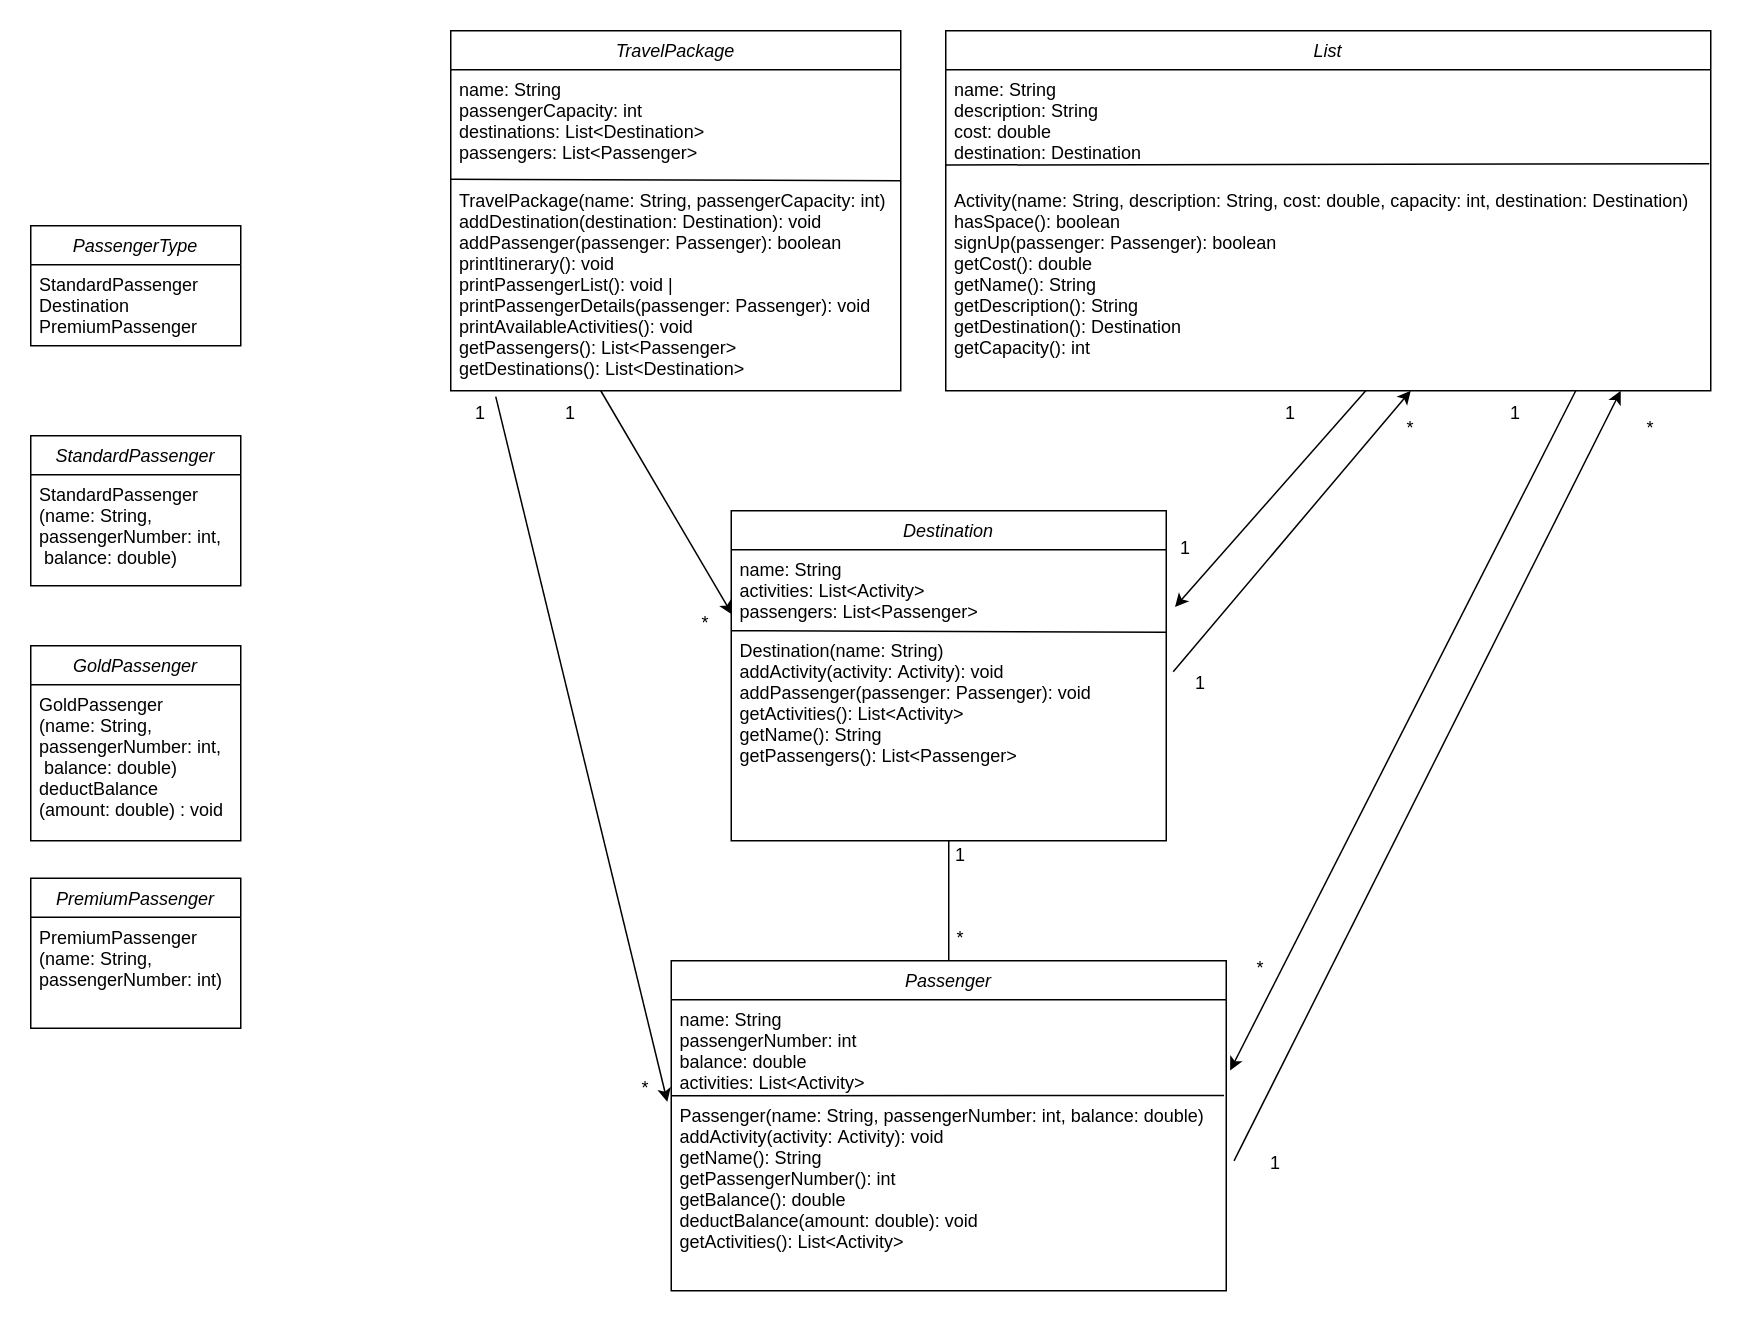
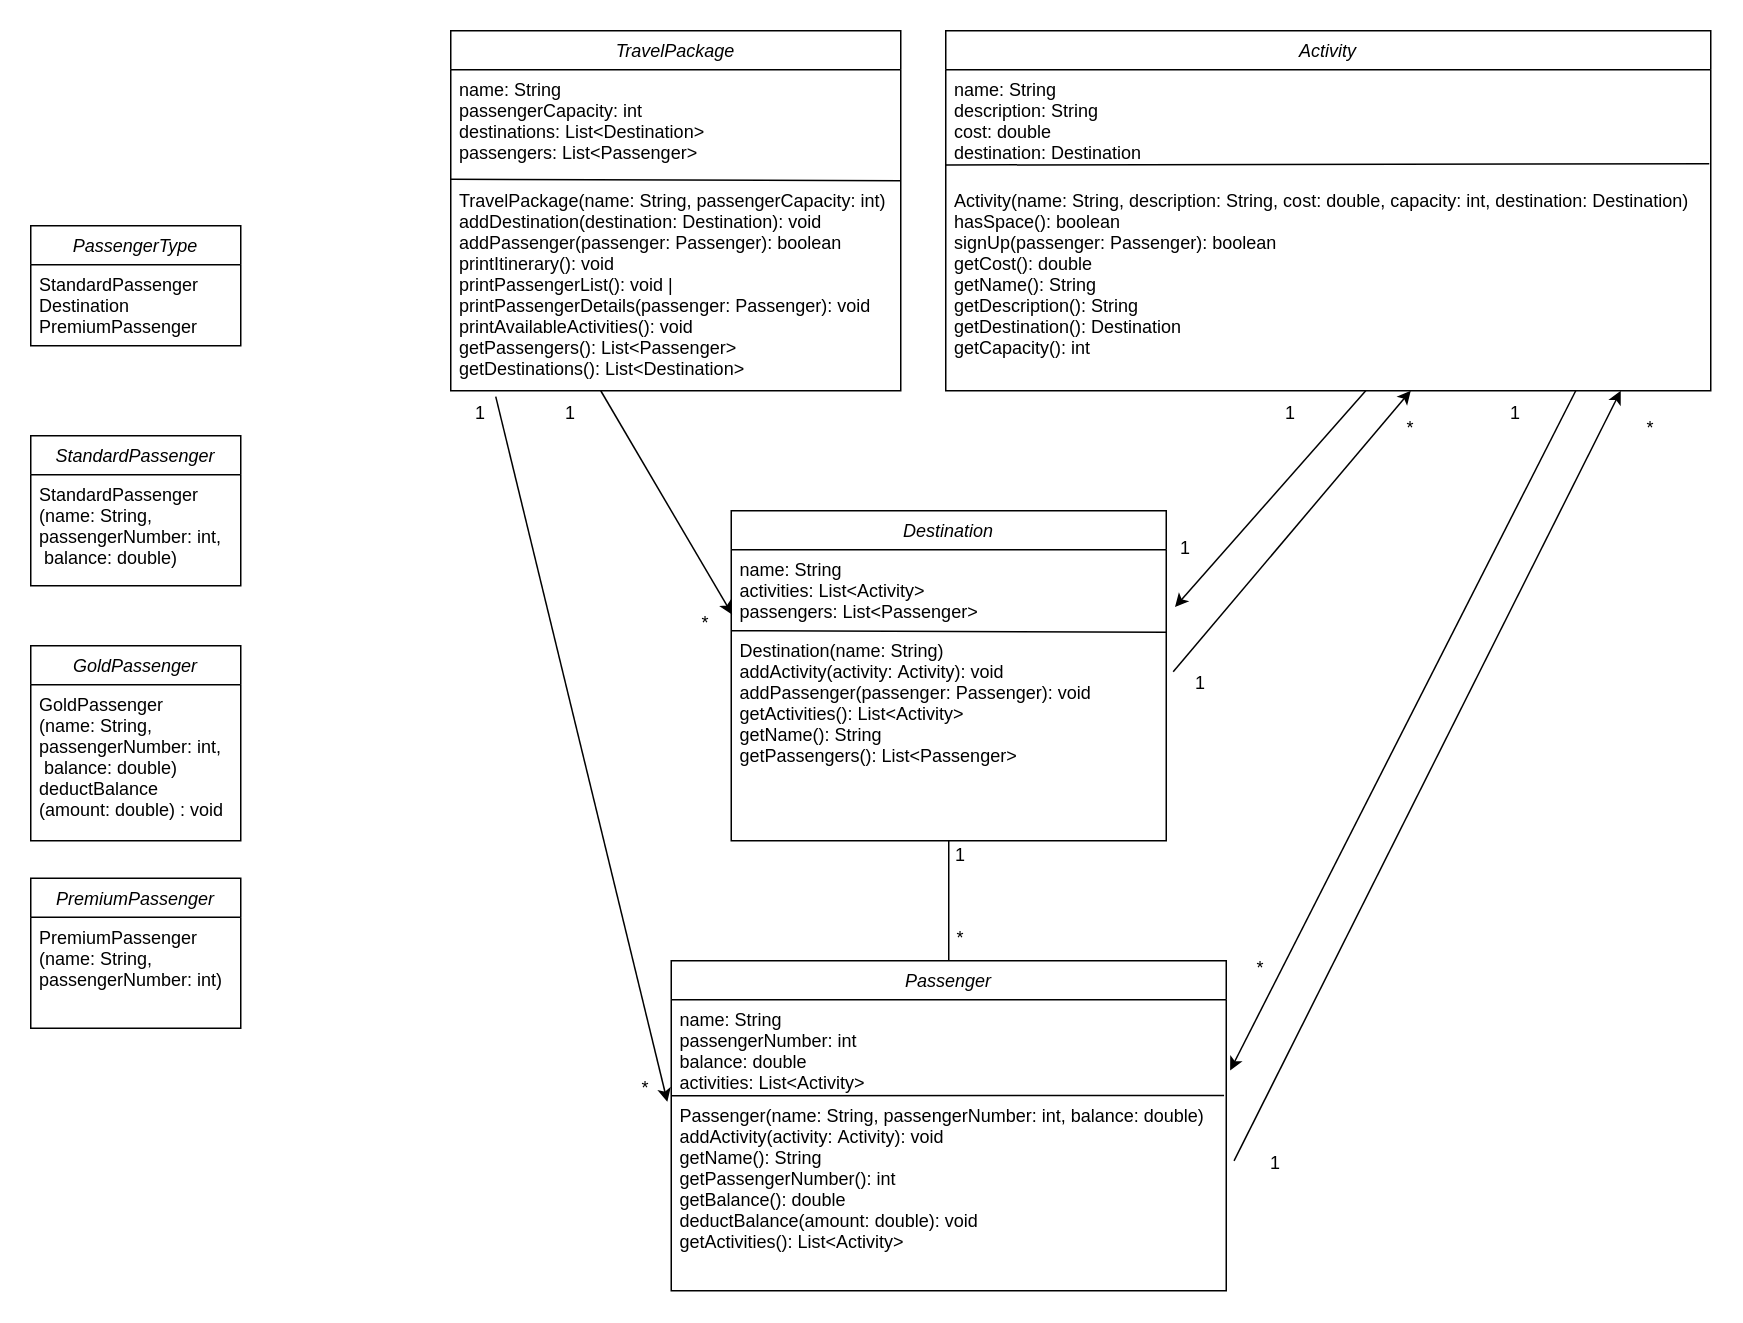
  <mxCell id="0" />
  <mxCell id="1" parent="0" />
  <mxCell id="2" value="TravelPackage" style="swimlane;fontStyle=2;align=center;verticalAlign=top;childLayout=stackLayout;horizontal=1;startSize=26;horizontalStack=0;resizeParent=1;resizeLast=0;collapsible=1;marginBottom=0;rounded=0;shadow=0;strokeWidth=1;" parent="1" vertex="1"><mxGeometry x="300" y="20" width="300" height="240" as="geometry"><mxRectangle x="230" y="140" width="160" height="26" as="alternateBounds" /></mxGeometry></mxCell>
  <mxCell id="3" value="name: String &#10;passengerCapacity: int&#10;destinations: List&lt;Destination&gt;&#10;passengers: List&lt;Passenger&gt;" style="text;align=left;verticalAlign=top;spacingLeft=4;spacingRight=4;overflow=hidden;rotatable=0;points=[[0,0.5],[1,0.5]];portConstraint=eastwest;" parent="2" vertex="1"><mxGeometry y="26" width="300" height="74" as="geometry" /></mxCell>
  <mxCell id="4" value="" style="endArrow=none;html=1;rounded=0;" parent="2" edge="1"><mxGeometry width="50" height="50" relative="1" as="geometry"><mxPoint y="99" as="sourcePoint" /><mxPoint x="300" y="100" as="targetPoint" /></mxGeometry></mxCell>
  <mxCell id="5" value="TravelPackage(name: String, passengerCapacity: int) &#10;addDestination(destination: Destination): void &#10;addPassenger(passenger: Passenger): boolean&#10;printItinerary(): void &#10;printPassengerList(): void        |&#10;printPassengerDetails(passenger: Passenger): void &#10;printAvailableActivities(): void &#10;getPassengers(): List&lt;Passenger&gt;&#10;getDestinations(): List&lt;Destination&gt;" style="text;align=left;verticalAlign=top;spacingLeft=4;spacingRight=4;overflow=hidden;rotatable=0;points=[[0,0.5],[1,0.5]];portConstraint=eastwest;rounded=0;shadow=0;html=0;" parent="2" vertex="1"><mxGeometry y="100" width="300" height="140" as="geometry" /></mxCell>
  <mxCell id="6" value="Destination" style="swimlane;fontStyle=2;align=center;verticalAlign=top;childLayout=stackLayout;horizontal=1;startSize=26;horizontalStack=0;resizeParent=1;resizeLast=0;collapsible=1;marginBottom=0;rounded=0;shadow=0;strokeWidth=1;" parent="1" vertex="1"><mxGeometry x="487" y="340" width="290" height="220" as="geometry"><mxRectangle x="230" y="140" width="160" height="26" as="alternateBounds" /></mxGeometry></mxCell>
  <mxCell id="7" value="name: String &#10;activities: List&lt;Activity&gt;&#10;passengers: List&lt;Passenger&gt;" style="text;align=left;verticalAlign=top;spacingLeft=4;spacingRight=4;overflow=hidden;rotatable=0;points=[[0,0.5],[1,0.5]];portConstraint=eastwest;" parent="6" vertex="1"><mxGeometry y="26" width="290" height="54" as="geometry" /></mxCell>
  <mxCell id="8" value="" style="endArrow=none;html=1;rounded=0;entryX=1;entryY=0.008;entryDx=0;entryDy=0;entryPerimeter=0;" parent="6" target="9" edge="1"><mxGeometry width="50" height="50" relative="1" as="geometry"><mxPoint y="80" as="sourcePoint" /><mxPoint x="310" y="80.5" as="targetPoint" /></mxGeometry></mxCell>
  <mxCell id="9" value="Destination(name: String) &#10;addActivity(activity: Activity): void &#10;addPassenger(passenger: Passenger): void &#10;getActivities(): List&lt;Activity&gt; &#10;getName(): String &#10;getPassengers(): List&lt;Passenger&gt;" style="text;align=left;verticalAlign=top;spacingLeft=4;spacingRight=4;overflow=hidden;rotatable=0;points=[[0,0.5],[1,0.5]];portConstraint=eastwest;rounded=0;shadow=0;html=0;" parent="6" vertex="1"><mxGeometry y="80" width="290" height="130" as="geometry" /></mxCell>
- <mxCell id="10" value="List" style="swimlane;fontStyle=2;align=center;verticalAlign=top;childLayout=stackLayout;horizontal=1;startSize=26;horizontalStack=0;resizeParent=1;resizeLast=0;collapsible=1;marginBottom=0;rounded=0;shadow=0;strokeWidth=1;" parent="1" vertex="1"><mxGeometry x="630" y="20" width="510" height="240" as="geometry"><mxRectangle x="650" y="290" width="160" height="26" as="alternateBounds" /></mxGeometry></mxCell>
+ <mxCell id="10" value="Activity" style="swimlane;fontStyle=2;align=center;verticalAlign=top;childLayout=stackLayout;horizontal=1;startSize=26;horizontalStack=0;resizeParent=1;resizeLast=0;collapsible=1;marginBottom=0;rounded=0;shadow=0;strokeWidth=1;" parent="1" vertex="1"><mxGeometry x="630" y="20" width="510" height="240" as="geometry"><mxRectangle x="650" y="290" width="160" height="26" as="alternateBounds" /></mxGeometry></mxCell>
  <mxCell id="11" value="" style="endArrow=none;html=1;rounded=0;" parent="10" target="12" edge="1"><mxGeometry width="50" height="50" relative="1" as="geometry"><mxPoint x="110" y="100" as="sourcePoint" /><mxPoint x="160" y="50" as="targetPoint" /></mxGeometry></mxCell>
  <mxCell id="12" value="name: String &#10;description: String&#10;cost: double&#10;destination: Destination " style="text;align=left;verticalAlign=top;spacingLeft=4;spacingRight=4;overflow=hidden;rotatable=0;points=[[0,0.5],[1,0.5]];portConstraint=eastwest;" parent="10" vertex="1"><mxGeometry y="26" width="510" height="74" as="geometry" /></mxCell>
  <mxCell id="13" value="" style="endArrow=none;html=1;rounded=0;entryX=0.998;entryY=0.846;entryDx=0;entryDy=0;entryPerimeter=0;" parent="10" target="12" edge="1"><mxGeometry width="50" height="50" relative="1" as="geometry"><mxPoint y="89.5" as="sourcePoint" /><mxPoint x="290" y="89.5" as="targetPoint" /></mxGeometry></mxCell>
  <mxCell id="14" value="Activity(name: String, description: String, cost: double, capacity: int, destination: Destination) &#10;hasSpace(): boolean &#10;signUp(passenger: Passenger): boolean &#10;getCost(): double &#10;getName(): String &#10;getDescription(): String &#10;getDestination(): Destination &#10;getCapacity(): int  &#10;" style="text;align=left;verticalAlign=top;spacingLeft=4;spacingRight=4;overflow=hidden;rotatable=0;points=[[0,0.5],[1,0.5]];portConstraint=eastwest;rounded=0;shadow=0;html=0;" parent="10" vertex="1"><mxGeometry y="100" width="510" height="130" as="geometry" /></mxCell>
  <mxCell id="15" value="Passenger" style="swimlane;fontStyle=2;align=center;verticalAlign=top;childLayout=stackLayout;horizontal=1;startSize=26;horizontalStack=0;resizeParent=1;resizeLast=0;collapsible=1;marginBottom=0;rounded=0;shadow=0;strokeWidth=1;" parent="1" vertex="1"><mxGeometry x="447" y="640" width="370" height="220" as="geometry"><mxRectangle x="230" y="140" width="160" height="26" as="alternateBounds" /></mxGeometry></mxCell>
  <mxCell id="16" value="name: String &#10;passengerNumber: int&#10;balance: double&#10;activities: List&lt;Activity&gt;" style="text;align=left;verticalAlign=top;spacingLeft=4;spacingRight=4;overflow=hidden;rotatable=0;points=[[0,0.5],[1,0.5]];portConstraint=eastwest;" parent="15" vertex="1"><mxGeometry y="26" width="370" height="64" as="geometry" /></mxCell>
  <mxCell id="17" value="" style="endArrow=none;html=1;rounded=0;entryX=0.996;entryY=0.997;entryDx=0;entryDy=0;entryPerimeter=0;" parent="15" target="16" edge="1"><mxGeometry width="50" height="50" relative="1" as="geometry"><mxPoint y="90" as="sourcePoint" /><mxPoint x="290" y="90" as="targetPoint" /></mxGeometry></mxCell>
  <mxCell id="18" value="Passenger(name: String, passengerNumber: int, balance: double) &#10;addActivity(activity: Activity): void &#10;getName(): String &#10;getPassengerNumber(): int&#10;getBalance(): double &#10;deductBalance(amount: double): void &#10;getActivities(): List&lt;Activity&gt;" style="text;align=left;verticalAlign=top;spacingLeft=4;spacingRight=4;overflow=hidden;rotatable=0;points=[[0,0.5],[1,0.5]];portConstraint=eastwest;" parent="15" vertex="1"><mxGeometry y="90" width="370" height="130" as="geometry" /></mxCell>
  <mxCell id="19" value="PremiumPassenger" style="swimlane;fontStyle=2;align=center;verticalAlign=top;childLayout=stackLayout;horizontal=1;startSize=26;horizontalStack=0;resizeParent=1;resizeLast=0;collapsible=1;marginBottom=0;rounded=0;shadow=0;strokeWidth=1;" parent="1" vertex="1"><mxGeometry x="20" y="585" width="140" height="100" as="geometry"><mxRectangle x="650" y="290" width="160" height="26" as="alternateBounds" /></mxGeometry></mxCell>
  <mxCell id="20" value="PremiumPassenger&#10;(name: String,&#10;passengerNumber: int)" style="text;align=left;verticalAlign=top;spacingLeft=4;spacingRight=4;overflow=hidden;rotatable=0;points=[[0,0.5],[1,0.5]];portConstraint=eastwest;" parent="19" vertex="1"><mxGeometry y="26" width="140" height="64" as="geometry" /></mxCell>
  <mxCell id="21" value="" style="endArrow=classic;html=1;rounded=0;entryX=1.02;entryY=0.708;entryDx=0;entryDy=0;entryPerimeter=0;" edge="1" parent="1" target="7"><mxGeometry width="50" height="50" relative="1" as="geometry"><mxPoint x="910" y="260" as="sourcePoint" /><mxPoint x="790" y="390" as="targetPoint" /></mxGeometry></mxCell>
  <mxCell id="22" value="" style="endArrow=classic;html=1;rounded=0;exitX=1.016;exitY=0.21;exitDx=0;exitDy=0;exitPerimeter=0;" edge="1" parent="1" source="9"><mxGeometry width="50" height="50" relative="1" as="geometry"><mxPoint x="920" y="270" as="sourcePoint" /><mxPoint x="940" y="260" as="targetPoint" /></mxGeometry></mxCell>
  <mxCell id="23" value="1" style="text;html=1;align=center;verticalAlign=middle;whiteSpace=wrap;rounded=0;" vertex="1" parent="1"><mxGeometry x="830" y="260" width="60" height="30" as="geometry" /></mxCell>
  <mxCell id="24" value="1" style="text;html=1;align=center;verticalAlign=middle;whiteSpace=wrap;rounded=0;" vertex="1" parent="1"><mxGeometry x="760" y="350" width="60" height="30" as="geometry" /></mxCell>
  <mxCell id="25" value="1" style="text;html=1;align=center;verticalAlign=middle;whiteSpace=wrap;rounded=0;" vertex="1" parent="1"><mxGeometry x="770" y="440" width="60" height="30" as="geometry" /></mxCell>
  <mxCell id="26" value="*" style="text;html=1;align=center;verticalAlign=middle;whiteSpace=wrap;rounded=0;" vertex="1" parent="1"><mxGeometry x="910" y="270" width="60" height="30" as="geometry" /></mxCell>
  <mxCell id="27" value="" style="endArrow=classic;html=1;rounded=0;entryX=0.002;entryY=0.799;entryDx=0;entryDy=0;entryPerimeter=0;" edge="1" parent="1" target="7"><mxGeometry width="50" height="50" relative="1" as="geometry"><mxPoint x="400" y="260" as="sourcePoint" /><mxPoint x="790" y="390" as="targetPoint" /></mxGeometry></mxCell>
  <mxCell id="28" value="1" style="text;html=1;align=center;verticalAlign=middle;whiteSpace=wrap;rounded=0;" vertex="1" parent="1"><mxGeometry x="350" y="260" width="60" height="30" as="geometry" /></mxCell>
  <mxCell id="29" value="*" style="text;html=1;align=center;verticalAlign=middle;whiteSpace=wrap;rounded=0;" vertex="1" parent="1"><mxGeometry x="440" y="400" width="60" height="30" as="geometry" /></mxCell>
  <mxCell id="30" value="" style="endArrow=classic;html=1;rounded=0;entryX=1.007;entryY=0.737;entryDx=0;entryDy=0;entryPerimeter=0;" edge="1" parent="1" target="16"><mxGeometry width="50" height="50" relative="1" as="geometry"><mxPoint x="1050" y="260" as="sourcePoint" /><mxPoint x="790" y="390" as="targetPoint" /></mxGeometry></mxCell>
  <mxCell id="31" value="" style="endArrow=classic;html=1;rounded=0;exitX=1.014;exitY=0.334;exitDx=0;exitDy=0;exitPerimeter=0;" edge="1" parent="1" source="18"><mxGeometry width="50" height="50" relative="1" as="geometry"><mxPoint x="1060" y="270" as="sourcePoint" /><mxPoint x="1080" y="260" as="targetPoint" /></mxGeometry></mxCell>
  <mxCell id="32" value="1" style="text;html=1;align=center;verticalAlign=middle;whiteSpace=wrap;rounded=0;" vertex="1" parent="1"><mxGeometry x="820" y="760" width="60" height="30" as="geometry" /></mxCell>
  <mxCell id="33" value="1" style="text;html=1;align=center;verticalAlign=middle;whiteSpace=wrap;rounded=0;" vertex="1" parent="1"><mxGeometry x="980" y="260" width="60" height="30" as="geometry" /></mxCell>
  <mxCell id="34" value="*" style="text;html=1;align=center;verticalAlign=middle;whiteSpace=wrap;rounded=0;" vertex="1" parent="1"><mxGeometry x="810" y="630" width="60" height="30" as="geometry" /></mxCell>
  <mxCell id="35" value="*" style="text;html=1;align=center;verticalAlign=middle;whiteSpace=wrap;rounded=0;" vertex="1" parent="1"><mxGeometry x="1070" y="270" width="60" height="30" as="geometry" /></mxCell>
  <mxCell id="36" value="" style="endArrow=none;html=1;rounded=0;exitX=0.5;exitY=1;exitDx=0;exitDy=0;entryX=0.5;entryY=0;entryDx=0;entryDy=0;" edge="1" parent="1" source="6" target="15"><mxGeometry width="50" height="50" relative="1" as="geometry"><mxPoint x="740" y="470" as="sourcePoint" /><mxPoint x="790" y="420" as="targetPoint" /></mxGeometry></mxCell>
  <mxCell id="37" value="*" style="text;html=1;align=center;verticalAlign=middle;whiteSpace=wrap;rounded=0;" vertex="1" parent="1"><mxGeometry x="610" y="610" width="60" height="30" as="geometry" /></mxCell>
  <mxCell id="38" value="1" style="text;html=1;align=center;verticalAlign=middle;whiteSpace=wrap;rounded=0;" vertex="1" parent="1"><mxGeometry x="610" y="555" width="60" height="30" as="geometry" /></mxCell>
  <mxCell id="39" value="" style="endArrow=classic;html=1;rounded=0;entryX=-0.007;entryY=0.031;entryDx=0;entryDy=0;entryPerimeter=0;exitX=0.1;exitY=1.028;exitDx=0;exitDy=0;exitPerimeter=0;" edge="1" parent="1" source="5" target="18"><mxGeometry width="50" height="50" relative="1" as="geometry"><mxPoint x="360" y="260" as="sourcePoint" /><mxPoint x="130" y="713" as="targetPoint" /></mxGeometry></mxCell>
  <mxCell id="40" value="1" style="text;html=1;align=center;verticalAlign=middle;whiteSpace=wrap;rounded=0;" vertex="1" parent="1"><mxGeometry x="290" y="260" width="60" height="30" as="geometry" /></mxCell>
  <mxCell id="41" value="*" style="text;html=1;align=center;verticalAlign=middle;whiteSpace=wrap;rounded=0;" vertex="1" parent="1"><mxGeometry x="400" y="710" width="60" height="30" as="geometry" /></mxCell>
  <mxCell id="42" value="GoldPassenger" style="swimlane;fontStyle=2;align=center;verticalAlign=top;childLayout=stackLayout;horizontal=1;startSize=26;horizontalStack=0;resizeParent=1;resizeLast=0;collapsible=1;marginBottom=0;rounded=0;shadow=0;strokeWidth=1;" vertex="1" parent="1"><mxGeometry x="20" y="430" width="140" height="130" as="geometry"><mxRectangle x="650" y="290" width="160" height="26" as="alternateBounds" /></mxGeometry></mxCell>
  <mxCell id="43" value="GoldPassenger&#10;(name: String,&#10;passengerNumber: int,&#10; balance: double)&#10;deductBalance&#10;(amount: double) : void&#10;" style="text;align=left;verticalAlign=top;spacingLeft=4;spacingRight=4;overflow=hidden;rotatable=0;points=[[0,0.5],[1,0.5]];portConstraint=eastwest;" vertex="1" parent="42"><mxGeometry y="26" width="140" height="104" as="geometry" /></mxCell>
  <mxCell id="44" value="StandardPassenger" style="swimlane;fontStyle=2;align=center;verticalAlign=top;childLayout=stackLayout;horizontal=1;startSize=26;horizontalStack=0;resizeParent=1;resizeLast=0;collapsible=1;marginBottom=0;rounded=0;shadow=0;strokeWidth=1;" vertex="1" parent="1"><mxGeometry x="20" y="290" width="140" height="100" as="geometry"><mxRectangle x="650" y="290" width="160" height="26" as="alternateBounds" /></mxGeometry></mxCell>
  <mxCell id="45" value="StandardPassenger&#10;(name: String, &#10;passengerNumber: int,&#10; balance: double)&#10;" style="text;align=left;verticalAlign=top;spacingLeft=4;spacingRight=4;overflow=hidden;rotatable=0;points=[[0,0.5],[1,0.5]];portConstraint=eastwest;" vertex="1" parent="44"><mxGeometry y="26" width="140" height="74" as="geometry" /></mxCell>
  <mxCell id="46" value="PassengerType" style="swimlane;fontStyle=2;align=center;verticalAlign=top;childLayout=stackLayout;horizontal=1;startSize=26;horizontalStack=0;resizeParent=1;resizeLast=0;collapsible=1;marginBottom=0;rounded=0;shadow=0;strokeWidth=1;" vertex="1" parent="1"><mxGeometry x="20" y="150" width="140" height="80" as="geometry"><mxRectangle x="650" y="290" width="160" height="26" as="alternateBounds" /></mxGeometry></mxCell>
  <mxCell id="47" value="StandardPassenger&#10;Destination&#10;PremiumPassenger" style="text;align=left;verticalAlign=top;spacingLeft=4;spacingRight=4;overflow=hidden;rotatable=0;points=[[0,0.5],[1,0.5]];portConstraint=eastwest;" vertex="1" parent="46"><mxGeometry y="26" width="140" height="54" as="geometry" /></mxCell>
